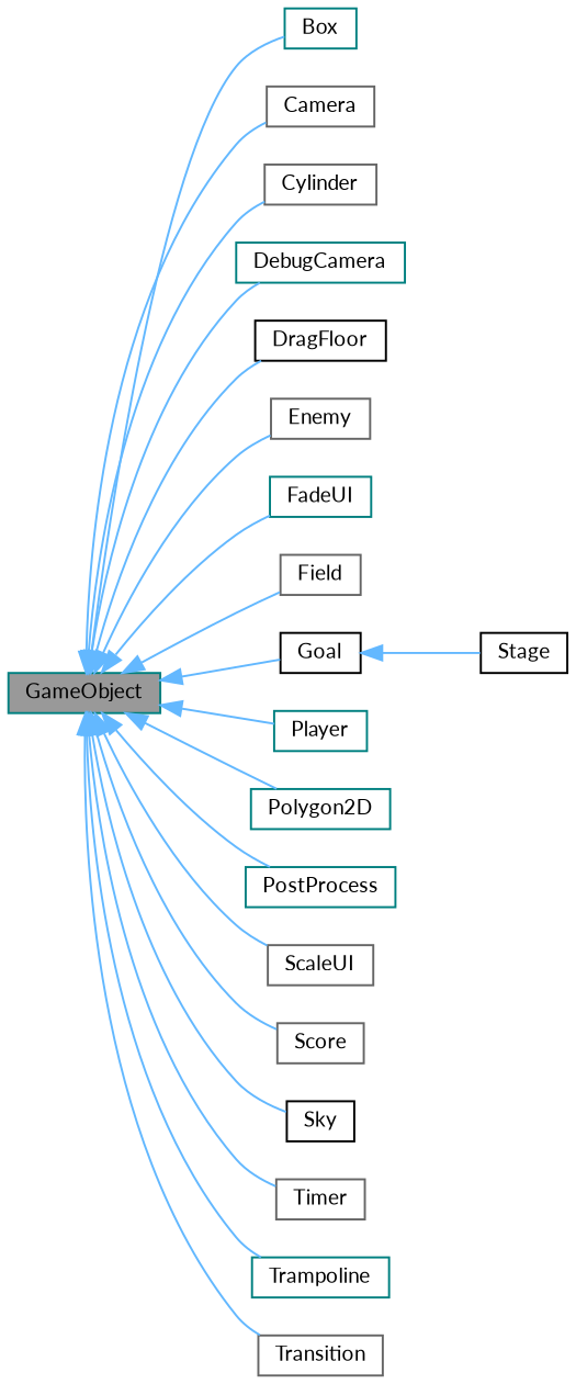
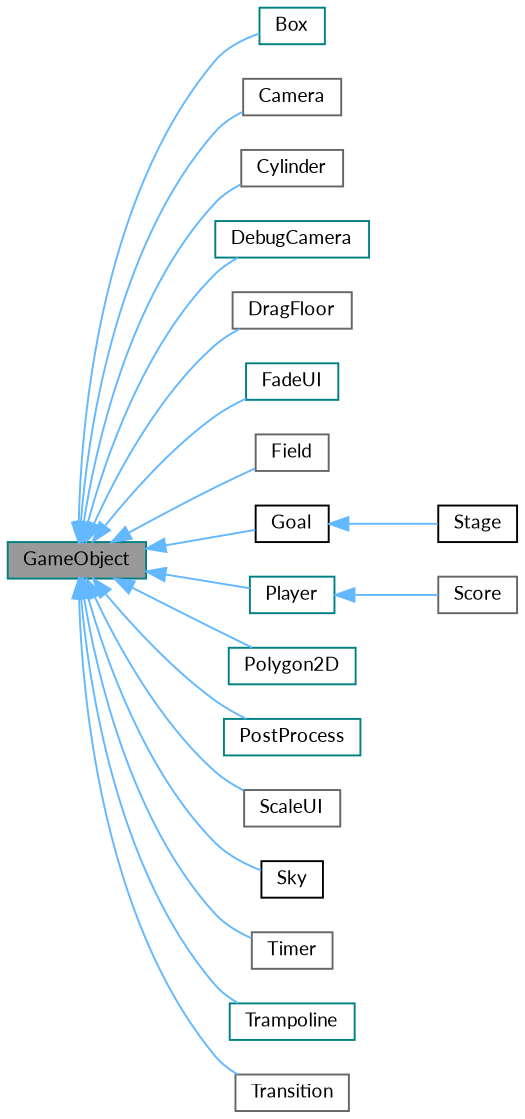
  digraph {
    fontname=Lato
    rankdir=LR
    node [color=gray40 fillcolor=white fontname=Lato fontsize=10 shape=box style=filled]
    edge [color=steelblue1 dir=back fontname=Lato fontsize=10 labelfontname=Helvetica labelfontsize=10 style=solid]
    n1 [color=teal fillcolor=grey60 fontcolor=black height=0.2 label=GameObject width=0.4]
    n2 [color=teal height=0.2 label=Box width=0.4]
    n3 [height=0.2 label=Camera width=0.4]
    n4 [height=0.2 label=Cylinder width=0.4]
    n5 [color=teal height=0.2 label=DebugCamera width=0.4]
-   n6 [color=black height=0.2 label=DragFloor width=0.4]
-   n7 [height=0.2 label=Enemy width=0.4]
+   n6 [height=0.2 label=DragFloor width=0.4]
    n8 [color=teal height=0.2 label=FadeUI width=0.4]
    n9 [height=0.2 label=Field width=0.4]
    n10 [color=black height=0.2 label=Goal width=0.4]
    n11 [color=teal height=0.2 label=Player width=0.4]
    n12 [color=teal height=0.2 label=Polygon2D width=0.4]
    n13 [color=teal height=0.2 label=PostProcess width=0.4]
    n14 [height=0.2 label=ScaleUI width=0.4]
    n15 [height=0.2 label=Score width=0.4]
    n16 [color=black height=0.2 label=Sky width=0.4]
    n17 [height=0.2 label=Timer width=0.4]
    n18 [color=teal height=0.2 label=Trampoline width=0.4]
    n19 [height=0.2 label=Transition width=0.4]
    n20 [color=black height=0.2 label=Stage width=0.4]
    n1 -> n2
    n1 -> n3
    n1 -> n4
    n1 -> n5
    n1 -> n6
-   n1 -> n7
    n1 -> n8
    n1 -> n9
    n1 -> n10
    n1 -> n11
    n1 -> n12
    n1 -> n13
    n1 -> n14
-   n1 -> n15
+   n11 -> n15
    n1 -> n16
    n1 -> n17
    n1 -> n18
    n1 -> n19
    n10 -> n20
  }
